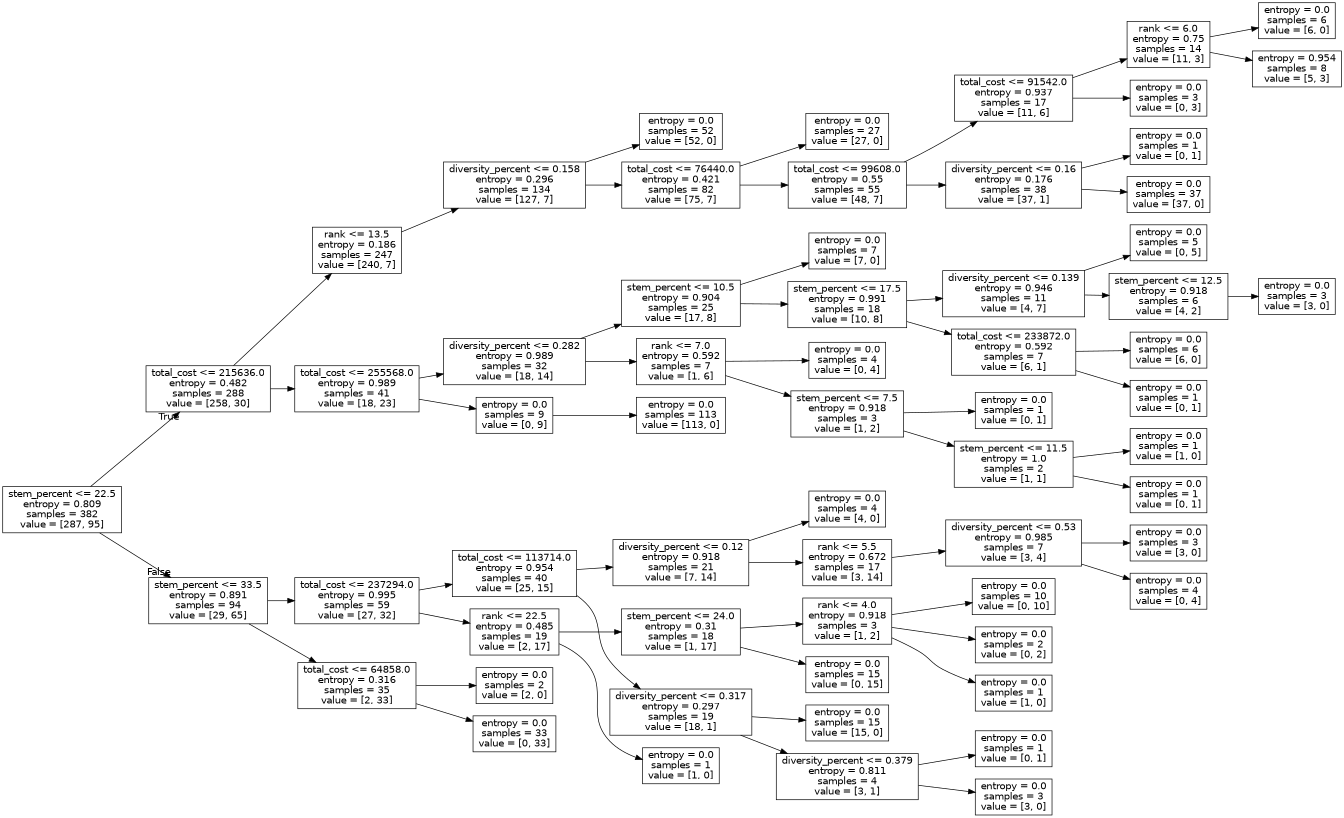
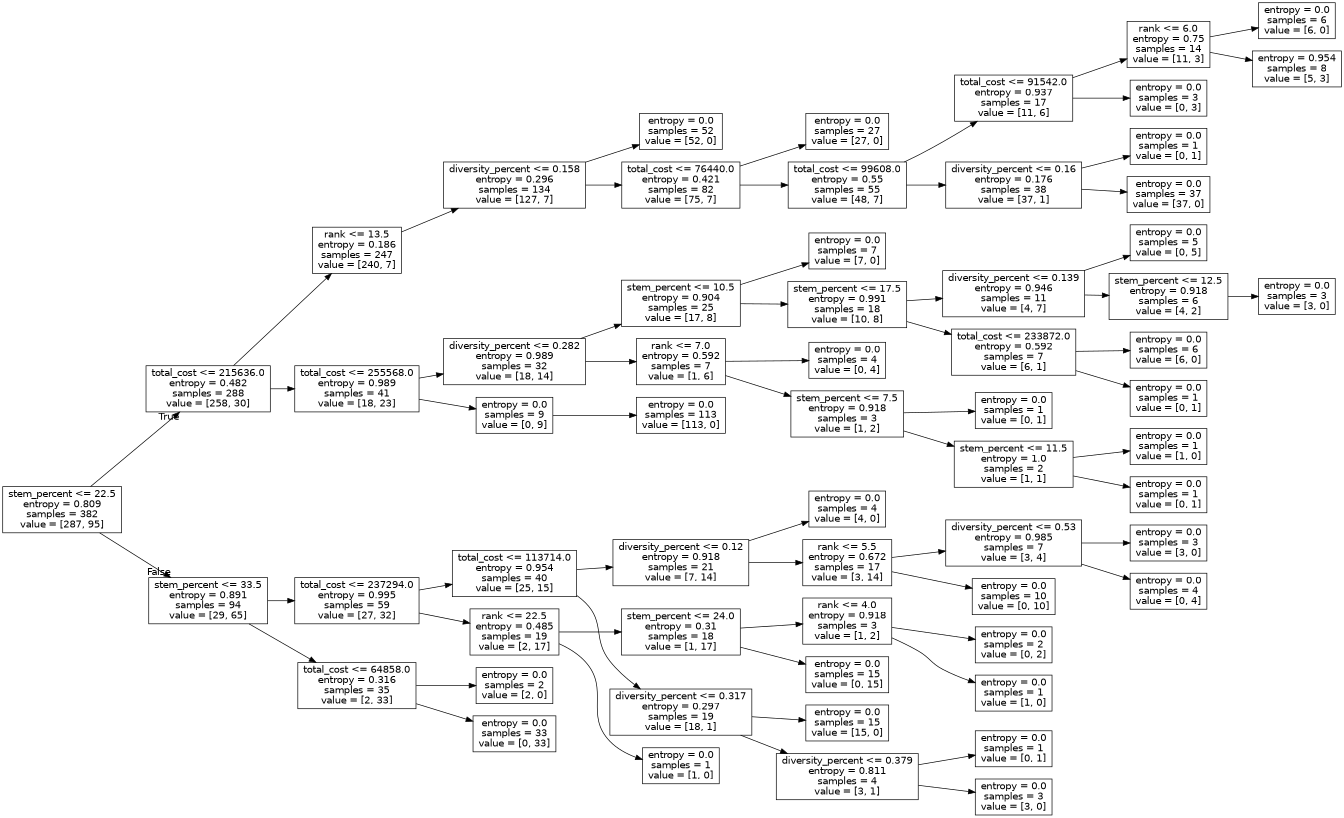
  digraph {
    rankdir=LR
    node [fontname=helvetica shape=box]
    edge [fontname=helvetica]
    n1 [label="stem_percent <= 22.5\nentropy = 0.809\nsamples = 382\nvalue = [287, 95]"]
    n2 [label="total_cost <= 215636.0\nentropy = 0.482\nsamples = 288\nvalue = [258, 30]"]
    n3 [label="stem_percent <= 33.5\nentropy = 0.891\nsamples = 94\nvalue = [29, 65]"]
    n4 [label="rank <= 13.5\nentropy = 0.186\nsamples = 247\nvalue = [240, 7]"]
    n5 [label="total_cost <= 255568.0\nentropy = 0.989\nsamples = 41\nvalue = [18, 23]"]
    n6 [label="total_cost <= 237294.0\nentropy = 0.995\nsamples = 59\nvalue = [27, 32]"]
    n7 [label="total_cost <= 64858.0\nentropy = 0.316\nsamples = 35\nvalue = [2, 33]"]
    n8 [label="diversity_percent <= 0.158\nentropy = 0.296\nsamples = 134\nvalue = [127, 7]"]
    n9 [label="diversity_percent <= 0.282\nentropy = 0.989\nsamples = 32\nvalue = [18, 14]"]
    n10 [label="entropy = 0.0\nsamples = 9\nvalue = [0, 9]"]
    n11 [label="entropy = 0.0\nsamples = 52\nvalue = [52, 0]"]
    n12 [label="total_cost <= 76440.0\nentropy = 0.421\nsamples = 82\nvalue = [75, 7]"]
    n13 [label="entropy = 0.0\nsamples = 113\nvalue = [113, 0]"]
    n14 [label="entropy = 0.0\nsamples = 27\nvalue = [27, 0]"]
    n15 [label="total_cost <= 99608.0\nentropy = 0.55\nsamples = 55\nvalue = [48, 7]"]
    n16 [label="total_cost <= 91542.0\nentropy = 0.937\nsamples = 17\nvalue = [11, 6]"]
    n17 [label="diversity_percent <= 0.16\nentropy = 0.176\nsamples = 38\nvalue = [37, 1]"]
    n18 [label="rank <= 6.0\nentropy = 0.75\nsamples = 14\nvalue = [11, 3]"]
    n19 [label="entropy = 0.0\nsamples = 3\nvalue = [0, 3]"]
    n20 [label="entropy = 0.0\nsamples = 1\nvalue = [0, 1]"]
    n21 [label="entropy = 0.0\nsamples = 37\nvalue = [37, 0]"]
    n22 [label="entropy = 0.0\nsamples = 6\nvalue = [6, 0]"]
    n23 [label="entropy = 0.954\nsamples = 8\nvalue = [5, 3]"]
    n24 [label="stem_percent <= 10.5\nentropy = 0.904\nsamples = 25\nvalue = [17, 8]"]
    n25 [label="rank <= 7.0\nentropy = 0.592\nsamples = 7\nvalue = [1, 6]"]
    n26 [label="entropy = 0.0\nsamples = 7\nvalue = [7, 0]"]
    n27 [label="stem_percent <= 17.5\nentropy = 0.991\nsamples = 18\nvalue = [10, 8]"]
    n28 [label="entropy = 0.0\nsamples = 4\nvalue = [0, 4]"]
    n29 [label="stem_percent <= 7.5\nentropy = 0.918\nsamples = 3\nvalue = [1, 2]"]
    n30 [label="diversity_percent <= 0.139\nentropy = 0.946\nsamples = 11\nvalue = [4, 7]"]
    n31 [label="total_cost <= 233872.0\nentropy = 0.592\nsamples = 7\nvalue = [6, 1]"]
    n32 [label="entropy = 0.0\nsamples = 5\nvalue = [0, 5]"]
    n33 [label="stem_percent <= 12.5\nentropy = 0.918\nsamples = 6\nvalue = [4, 2]"]
    n34 [label="entropy = 0.0\nsamples = 6\nvalue = [6, 0]"]
    n35 [label="entropy = 0.0\nsamples = 1\nvalue = [0, 1]"]
    n36 [label="entropy = 0.0\nsamples = 3\nvalue = [3, 0]"]
    n37 [label="entropy = 0.0\nsamples = 1\nvalue = [0, 1]"]
    n38 [label="stem_percent <= 11.5\nentropy = 1.0\nsamples = 2\nvalue = [1, 1]"]
    n39 [label="entropy = 0.0\nsamples = 1\nvalue = [1, 0]"]
    n40 [label="entropy = 0.0\nsamples = 1\nvalue = [0, 1]"]
    n41 [label="total_cost <= 113714.0\nentropy = 0.954\nsamples = 40\nvalue = [25, 15]"]
    n42 [label="rank <= 22.5\nentropy = 0.485\nsamples = 19\nvalue = [2, 17]"]
    n43 [label="entropy = 0.0\nsamples = 2\nvalue = [2, 0]"]
    n44 [label="entropy = 0.0\nsamples = 33\nvalue = [0, 33]"]
    n45 [label="diversity_percent <= 0.12\nentropy = 0.918\nsamples = 21\nvalue = [7, 14]"]
    n46 [label="diversity_percent <= 0.317\nentropy = 0.297\nsamples = 19\nvalue = [18, 1]"]
    n47 [label="stem_percent <= 24.0\nentropy = 0.31\nsamples = 18\nvalue = [1, 17]"]
    n48 [label="entropy = 0.0\nsamples = 1\nvalue = [1, 0]"]
    n49 [label="entropy = 0.0\nsamples = 4\nvalue = [4, 0]"]
    n50 [label="rank <= 5.5\nentropy = 0.672\nsamples = 17\nvalue = [3, 14]"]
    n51 [label="entropy = 0.0\nsamples = 15\nvalue = [15, 0]"]
    n52 [label="diversity_percent <= 0.379\nentropy = 0.811\nsamples = 4\nvalue = [3, 1]"]
    n53 [label="entropy = 0.0\nsamples = 10\nvalue = [0, 10]"]
    n54 [label="diversity_percent <= 0.53\nentropy = 0.985\nsamples = 7\nvalue = [3, 4]"]
    n55 [label="entropy = 0.0\nsamples = 3\nvalue = [3, 0]"]
    n56 [label="entropy = 0.0\nsamples = 4\nvalue = [0, 4]"]
    n57 [label="entropy = 0.0\nsamples = 1\nvalue = [0, 1]"]
    n58 [label="entropy = 0.0\nsamples = 3\nvalue = [3, 0]"]
    n59 [label="rank <= 4.0\nentropy = 0.918\nsamples = 3\nvalue = [1, 2]"]
    n60 [label="entropy = 0.0\nsamples = 15\nvalue = [0, 15]"]
    n61 [label="entropy = 0.0\nsamples = 2\nvalue = [0, 2]"]
    n62 [label="entropy = 0.0\nsamples = 1\nvalue = [1, 0]"]
    n1 -> n2 [headlabel=True labelangle=45 labeldistance=2.5]
    n1 -> n3 [headlabel=False labelangle=-45 labeldistance=2.5]
    n2 -> n4
    n2 -> n5
    n3 -> n6
    n3 -> n7
    n4 -> n8
    n5 -> n9
    n5 -> n10
    n6 -> n41
    n6 -> n42
    n7 -> n43
    n7 -> n44
    n8 -> n11
    n8 -> n12
    n9 -> n24
    n9 -> n25
    n10 -> n13
    n12 -> n14
    n12 -> n15
    n15 -> n16
    n15 -> n17
    n16 -> n18
    n16 -> n19
    n17 -> n20
    n17 -> n21
    n18 -> n22
    n18 -> n23
    n24 -> n26
    n24 -> n27
    n25 -> n28
    n25 -> n29
    n27 -> n30
    n27 -> n31
    n29 -> n37
    n29 -> n38
    n30 -> n32
    n30 -> n33
    n31 -> n34
    n31 -> n35
    n33 -> n36
    n38 -> n39
    n38 -> n40
    n41 -> n45
    n41 -> n46
    n42 -> n47
    n42 -> n48
    n45 -> n49
    n45 -> n50
    n46 -> n51
    n46 -> n52
    n47 -> n59
    n47 -> n60
-   n59 -> n53
+   n50 -> n53
    n50 -> n54
    n52 -> n57
    n52 -> n58
    n54 -> n55
    n54 -> n56
    n59 -> n61
    n59 -> n62
  }
